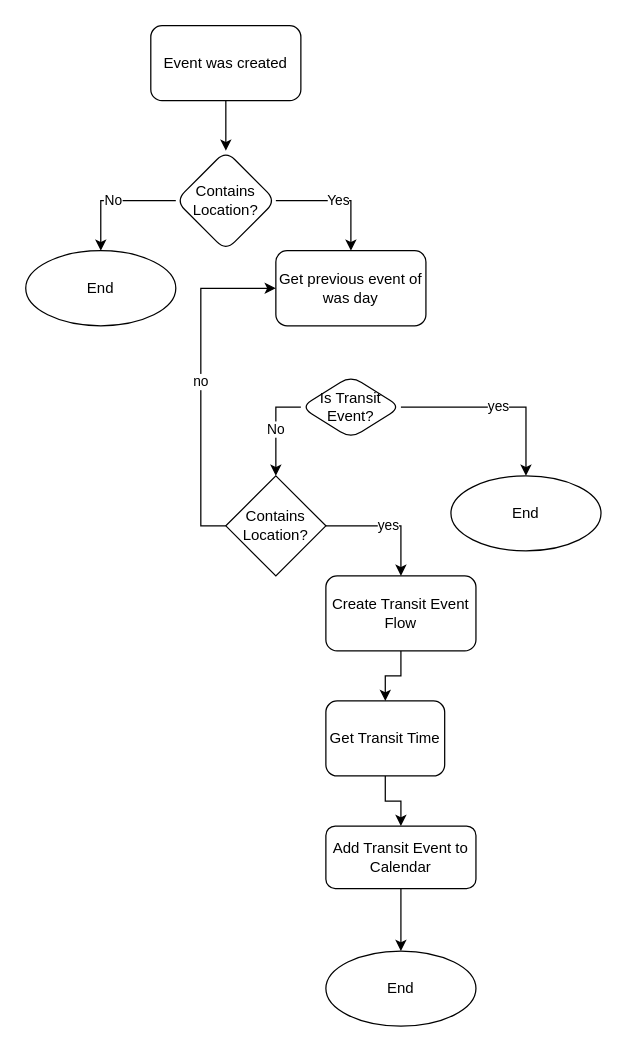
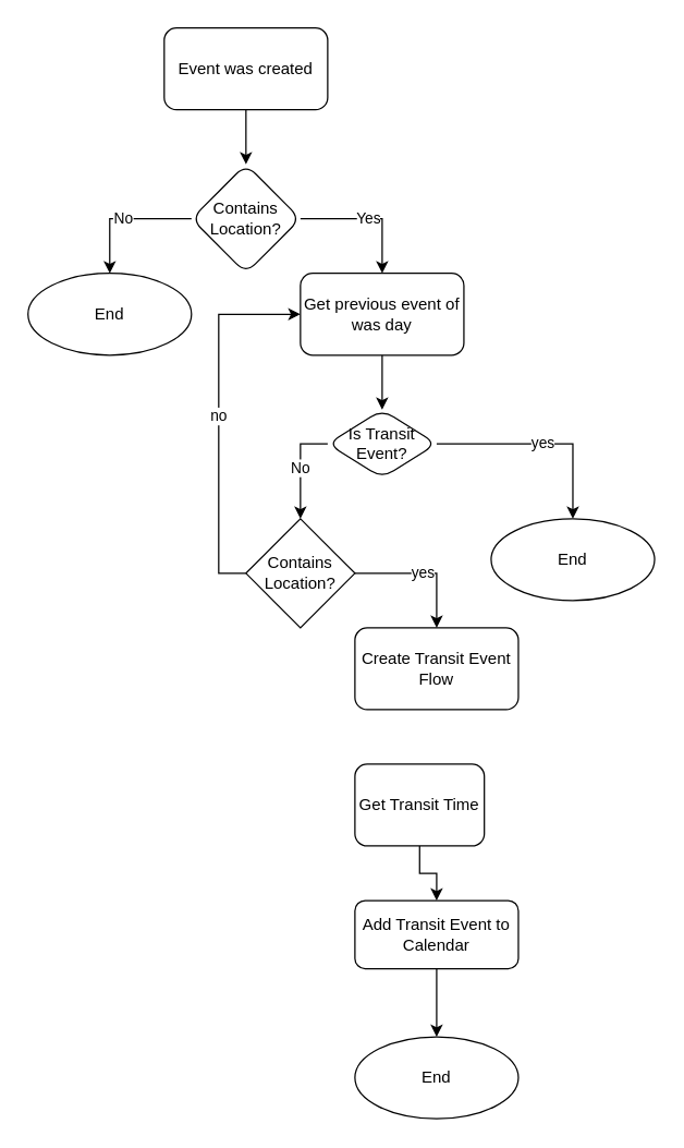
  <mxCell id="0" />
  <mxCell id="1" parent="0" />
  <mxCell id="2" value="" style="edgeStyle=orthogonalEdgeStyle;rounded=0;orthogonalLoop=1;jettySize=auto;html=1;" edge="1" parent="1" source="3" target="23"><mxGeometry relative="1" as="geometry" /></mxCell>
  <mxCell id="3" value="Add Transit Event to Calendar" style="rounded=1;whiteSpace=wrap;html=1;fontSize=12;glass=0;strokeWidth=1;shadow=0;" parent="1" vertex="1"><mxGeometry x="260" y="660" width="120" height="50" as="geometry" /></mxCell>
  <mxCell id="4" style="edgeStyle=orthogonalEdgeStyle;rounded=0;orthogonalLoop=1;jettySize=auto;html=1;" edge="1" parent="1" source="5" target="3"><mxGeometry relative="1" as="geometry" /></mxCell>
  <mxCell id="5" value="Get Transit Time" style="rounded=1;whiteSpace=wrap;html=1;fontSize=12;glass=0;strokeWidth=1;shadow=0;" vertex="1" parent="1"><mxGeometry x="260" y="560" width="95" height="60" as="geometry" /></mxCell>
  <mxCell id="6" value="" style="edgeStyle=orthogonalEdgeStyle;rounded=0;orthogonalLoop=1;jettySize=auto;html=1;" edge="1" parent="1" source="7" target="10"><mxGeometry relative="1" as="geometry" /></mxCell>
  <mxCell id="7" value="Event was created" style="rounded=1;whiteSpace=wrap;html=1;" vertex="1" parent="1"><mxGeometry x="120" y="20" width="120" height="60" as="geometry" /></mxCell>
  <mxCell id="8" value="No" style="edgeStyle=orthogonalEdgeStyle;rounded=0;orthogonalLoop=1;jettySize=auto;html=1;exitX=0;exitY=0.5;exitDx=0;exitDy=0;entryX=0.5;entryY=0;entryDx=0;entryDy=0;" edge="1" parent="1" source="10" target="16"><mxGeometry relative="1" as="geometry"><mxPoint x="82.38" y="1001.98" as="targetPoint" /></mxGeometry></mxCell>
  <mxCell id="9" value="Yes" style="edgeStyle=orthogonalEdgeStyle;rounded=0;orthogonalLoop=1;jettySize=auto;html=1;entryX=0.5;entryY=0;entryDx=0;entryDy=0;exitX=1;exitY=0.5;exitDx=0;exitDy=0;" edge="1" parent="1" source="10" target="12"><mxGeometry relative="1" as="geometry"><mxPoint x="240" y="310" as="targetPoint" /></mxGeometry></mxCell>
  <mxCell id="10" value="Contains Location?" style="rhombus;whiteSpace=wrap;html=1;rounded=1;" vertex="1" parent="1"><mxGeometry x="140" y="120" width="80" height="80" as="geometry" /></mxCell>
+ <mxCell id="11" value="" style="edgeStyle=orthogonalEdgeStyle;rounded=0;orthogonalLoop=1;jettySize=auto;html=1;" edge="1" parent="1" source="12" target="15"><mxGeometry relative="1" as="geometry" /></mxCell>
  <mxCell id="12" value="Get previous event of was day" style="whiteSpace=wrap;html=1;rounded=1;" vertex="1" parent="1"><mxGeometry x="220" y="200" width="120" height="60" as="geometry" /></mxCell>
  <mxCell id="13" value="No" style="edgeStyle=orthogonalEdgeStyle;rounded=0;orthogonalLoop=1;jettySize=auto;html=1;exitX=0;exitY=0.5;exitDx=0;exitDy=0;entryX=0.5;entryY=0;entryDx=0;entryDy=0;" edge="1" parent="1" source="15" target="20"><mxGeometry relative="1" as="geometry"><mxPoint x="160" y="580" as="targetPoint" /></mxGeometry></mxCell>
  <mxCell id="14" value="yes" style="edgeStyle=orthogonalEdgeStyle;rounded=0;orthogonalLoop=1;jettySize=auto;html=1;exitX=1;exitY=0.5;exitDx=0;exitDy=0;entryX=0.5;entryY=0;entryDx=0;entryDy=0;" edge="1" parent="1" source="15" target="17"><mxGeometry relative="1" as="geometry"><mxPoint x="295.67" y="997" as="targetPoint" /></mxGeometry></mxCell>
  <mxCell id="15" value="Is Transit Event?" style="rhombus;whiteSpace=wrap;html=1;rounded=1;" vertex="1" parent="1"><mxGeometry x="240" y="300" width="80" height="50" as="geometry" /></mxCell>
  <mxCell id="16" value="End" style="ellipse;whiteSpace=wrap;html=1;" vertex="1" parent="1"><mxGeometry x="20" y="200" width="120" height="60" as="geometry" /></mxCell>
  <mxCell id="17" value="End" style="ellipse;whiteSpace=wrap;html=1;" vertex="1" parent="1"><mxGeometry x="360" y="380" width="120" height="60" as="geometry" /></mxCell>
  <mxCell id="18" value="yes" style="edgeStyle=orthogonalEdgeStyle;rounded=0;orthogonalLoop=1;jettySize=auto;html=1;exitX=1;exitY=0.5;exitDx=0;exitDy=0;entryX=0.5;entryY=0;entryDx=0;entryDy=0;" edge="1" parent="1" source="20" target="22"><mxGeometry relative="1" as="geometry"><mxPoint x="340" y="600" as="targetPoint" /></mxGeometry></mxCell>
  <mxCell id="19" value="no" style="edgeStyle=orthogonalEdgeStyle;rounded=0;orthogonalLoop=1;jettySize=auto;html=1;exitX=0;exitY=0.5;exitDx=0;exitDy=0;entryX=0;entryY=0.5;entryDx=0;entryDy=0;" edge="1" parent="1" source="20" target="12"><mxGeometry relative="1" as="geometry" /></mxCell>
  <mxCell id="20" value="Contains Location?" style="rhombus;whiteSpace=wrap;html=1;" vertex="1" parent="1"><mxGeometry x="180" y="380" width="80" height="80" as="geometry" /></mxCell>
- <mxCell id="21" style="edgeStyle=orthogonalEdgeStyle;rounded=0;orthogonalLoop=1;jettySize=auto;html=1;entryX=0.5;entryY=0;entryDx=0;entryDy=0;" edge="1" parent="1" source="22" target="5"><mxGeometry relative="1" as="geometry" /></mxCell>
  <mxCell id="22" value="Create Transit Event Flow" style="rounded=1;whiteSpace=wrap;html=1;" vertex="1" parent="1"><mxGeometry x="260" y="460" width="120" height="60" as="geometry" /></mxCell>
  <mxCell id="23" value="End" style="ellipse;whiteSpace=wrap;html=1;rounded=1;shadow=0;strokeWidth=1;glass=0;" vertex="1" parent="1"><mxGeometry x="260" y="760" width="120" height="60" as="geometry" /></mxCell>
